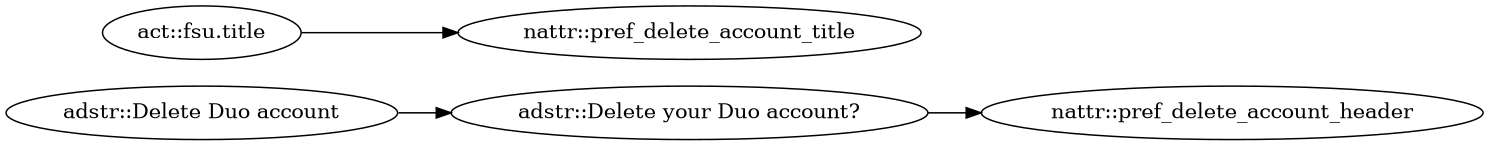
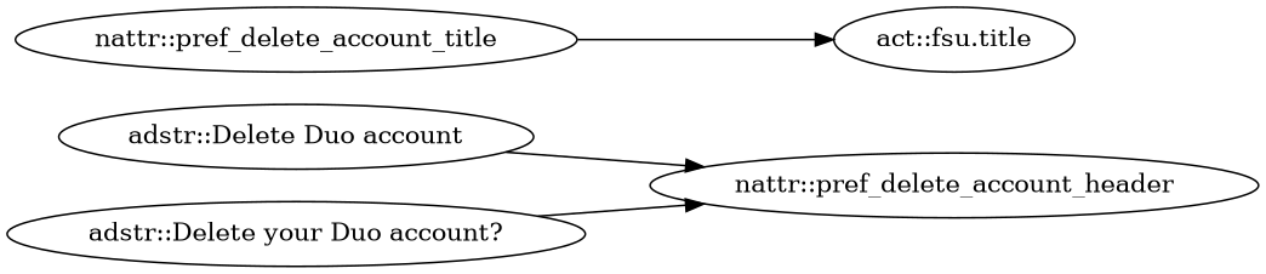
  digraph {
    rankdir=LR
    "adstr::Delete Duo account"
    "nattr::pref_delete_account_header"
    "adstr::Delete your Duo account?"
    n4 [label="act::fsu.title"]
    "nattr::pref_delete_account_title"
-   "adstr::Delete Duo account" -> "adstr::Delete your Duo account?"
+   "adstr::Delete Duo account" -> "nattr::pref_delete_account_header"
    "adstr::Delete your Duo account?" -> "nattr::pref_delete_account_header"
-   n4 -> "nattr::pref_delete_account_title"
+   "nattr::pref_delete_account_title" -> n4
  }
